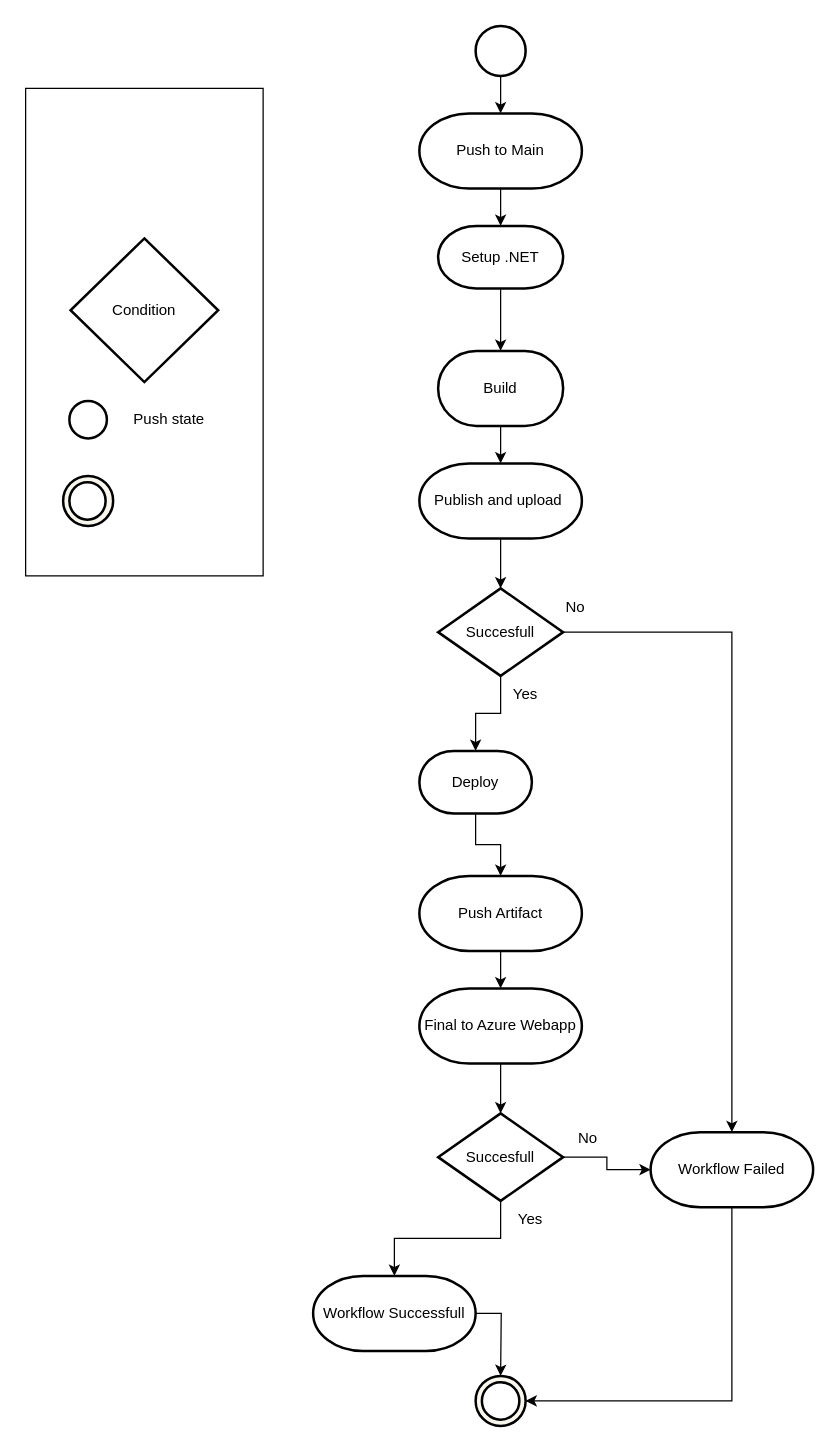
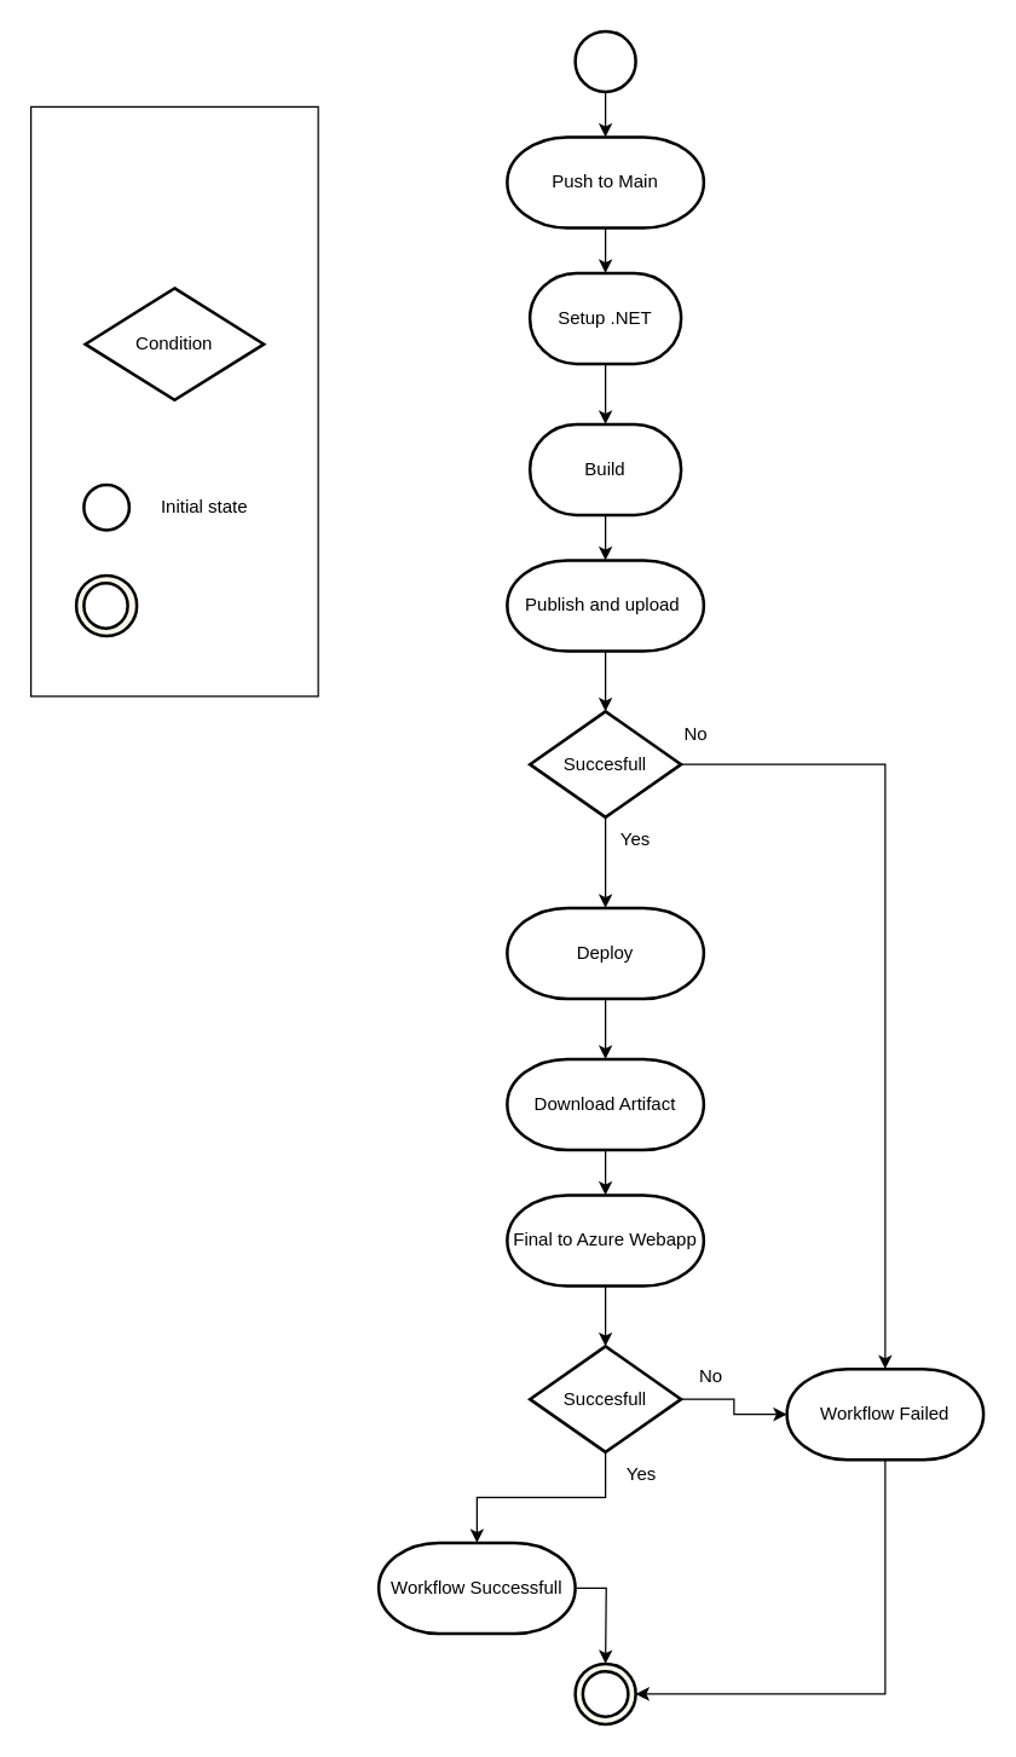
  <mxCell id="0" />
  <mxCell id="1" parent="0" />
  <mxCell id="2" value="" style="edgeStyle=orthogonalEdgeStyle;rounded=0;orthogonalLoop=1;jettySize=auto;html=1;" parent="1" source="3" target="5" edge="1"><mxGeometry relative="1" as="geometry" /></mxCell>
  <mxCell id="3" value="" style="strokeWidth=2;html=1;shape=mxgraph.flowchart.start_2;whiteSpace=wrap;" parent="1" vertex="1"><mxGeometry x="380" y="20" width="40" height="40" as="geometry" /></mxCell>
  <mxCell id="4" value="" style="edgeStyle=orthogonalEdgeStyle;rounded=0;orthogonalLoop=1;jettySize=auto;html=1;" parent="1" source="5" target="7" edge="1"><mxGeometry relative="1" as="geometry" /></mxCell>
  <mxCell id="5" value="Push to Main" style="strokeWidth=2;html=1;shape=mxgraph.flowchart.terminator;whiteSpace=wrap;" parent="1" vertex="1"><mxGeometry x="335" y="90" width="130" height="60" as="geometry" /></mxCell>
  <mxCell id="6" value="" style="edgeStyle=orthogonalEdgeStyle;rounded=0;orthogonalLoop=1;jettySize=auto;html=1;" parent="1" source="7" target="9" edge="1"><mxGeometry relative="1" as="geometry" /></mxCell>
- <mxCell id="7" value="Setup .NET" style="strokeWidth=2;html=1;shape=mxgraph.flowchart.terminator;whiteSpace=wrap;" parent="1" vertex="1"><mxGeometry x="350" y="180" width="100" height="50" as="geometry" /></mxCell>
+ <mxCell id="7" value="Setup .NET" style="strokeWidth=2;html=1;shape=mxgraph.flowchart.terminator;whiteSpace=wrap;" parent="1" vertex="1"><mxGeometry x="350" y="180" width="100" height="60" as="geometry" /></mxCell>
  <mxCell id="8" value="" style="edgeStyle=orthogonalEdgeStyle;rounded=0;orthogonalLoop=1;jettySize=auto;html=1;" parent="1" source="9" target="11" edge="1"><mxGeometry relative="1" as="geometry" /></mxCell>
  <mxCell id="9" value="Build" style="strokeWidth=2;html=1;shape=mxgraph.flowchart.terminator;whiteSpace=wrap;" parent="1" vertex="1"><mxGeometry x="350" y="280" width="100" height="60" as="geometry" /></mxCell>
  <mxCell id="10" value="" style="edgeStyle=orthogonalEdgeStyle;rounded=0;orthogonalLoop=1;jettySize=auto;html=1;" parent="1" source="11" target="16" edge="1"><mxGeometry relative="1" as="geometry" /></mxCell>
  <mxCell id="11" value="Publish and upload&amp;nbsp;" style="strokeWidth=2;html=1;shape=mxgraph.flowchart.terminator;whiteSpace=wrap;" parent="1" vertex="1"><mxGeometry x="335" y="370" width="130" height="60" as="geometry" /></mxCell>
  <mxCell id="12" value="" style="strokeWidth=2;html=1;shape=mxgraph.flowchart.start_2;whiteSpace=wrap;fillColor=#f9f7ed;strokeColor=#000000;" parent="1" vertex="1"><mxGeometry x="380" y="1100" width="40" height="40" as="geometry" /></mxCell>
  <mxCell id="13" value="" style="strokeWidth=2;html=1;shape=mxgraph.flowchart.start_2;whiteSpace=wrap;" parent="1" vertex="1"><mxGeometry x="385" y="1105" width="30" height="30" as="geometry" /></mxCell>
  <mxCell id="14" value="" style="edgeStyle=orthogonalEdgeStyle;rounded=0;orthogonalLoop=1;jettySize=auto;html=1;" parent="1" source="16" target="18" edge="1"><mxGeometry relative="1" as="geometry" /></mxCell>
  <mxCell id="15" value="" style="edgeStyle=orthogonalEdgeStyle;rounded=0;orthogonalLoop=1;jettySize=auto;html=1;" parent="1" source="16" target="28" edge="1"><mxGeometry relative="1" as="geometry" /></mxCell>
  <mxCell id="16" value="Succesfull" style="strokeWidth=2;html=1;shape=mxgraph.flowchart.decision;whiteSpace=wrap;" parent="1" vertex="1"><mxGeometry x="350" y="470" width="100" height="70" as="geometry" /></mxCell>
  <mxCell id="17" value="" style="edgeStyle=orthogonalEdgeStyle;rounded=0;orthogonalLoop=1;jettySize=auto;html=1;" parent="1" source="18" target="21" edge="1"><mxGeometry relative="1" as="geometry" /></mxCell>
- <mxCell id="18" value="Deploy" style="strokeWidth=2;html=1;shape=mxgraph.flowchart.terminator;whiteSpace=wrap;" parent="1" vertex="1"><mxGeometry x="335" y="600" width="90" height="50" as="geometry" /></mxCell>
+ <mxCell id="18" value="Deploy" style="strokeWidth=2;html=1;shape=mxgraph.flowchart.terminator;whiteSpace=wrap;" parent="1" vertex="1"><mxGeometry x="335" y="600" width="130" height="60" as="geometry" /></mxCell>
  <mxCell id="19" value="Yes" style="text;html=1;strokeColor=none;fillColor=none;align=center;verticalAlign=middle;whiteSpace=wrap;rounded=0;" parent="1" vertex="1"><mxGeometry x="394" y="960" width="60" height="30" as="geometry" /></mxCell>
  <mxCell id="20" value="" style="edgeStyle=orthogonalEdgeStyle;rounded=0;orthogonalLoop=1;jettySize=auto;html=1;" parent="1" source="21" target="23" edge="1"><mxGeometry relative="1" as="geometry" /></mxCell>
- <mxCell id="21" value="Push Artifact" style="strokeWidth=2;html=1;shape=mxgraph.flowchart.terminator;whiteSpace=wrap;" parent="1" vertex="1"><mxGeometry x="335" y="700" width="130" height="60" as="geometry" /></mxCell>
+ <mxCell id="21" value="Download Artifact" style="strokeWidth=2;html=1;shape=mxgraph.flowchart.terminator;whiteSpace=wrap;" parent="1" vertex="1"><mxGeometry x="335" y="700" width="130" height="60" as="geometry" /></mxCell>
  <mxCell id="22" value="" style="edgeStyle=orthogonalEdgeStyle;rounded=0;orthogonalLoop=1;jettySize=auto;html=1;" parent="1" source="23" target="25" edge="1"><mxGeometry relative="1" as="geometry" /></mxCell>
  <mxCell id="23" value="Final to Azure Webapp" style="strokeWidth=2;html=1;shape=mxgraph.flowchart.terminator;whiteSpace=wrap;" parent="1" vertex="1"><mxGeometry x="335" y="790" width="130" height="60" as="geometry" /></mxCell>
  <mxCell id="24" value="" style="edgeStyle=orthogonalEdgeStyle;rounded=0;orthogonalLoop=1;jettySize=auto;html=1;" parent="1" source="25" target="27" edge="1"><mxGeometry relative="1" as="geometry" /></mxCell>
  <mxCell id="25" value="Succesfull" style="strokeWidth=2;html=1;shape=mxgraph.flowchart.decision;whiteSpace=wrap;" parent="1" vertex="1"><mxGeometry x="350" y="890" width="100" height="70" as="geometry" /></mxCell>
  <mxCell id="26" value="" style="edgeStyle=orthogonalEdgeStyle;rounded=0;orthogonalLoop=1;jettySize=auto;html=1;" parent="1" source="27" edge="1"><mxGeometry relative="1" as="geometry"><mxPoint x="400" y="1100" as="targetPoint" /></mxGeometry></mxCell>
  <mxCell id="27" value="Workflow Successfull" style="strokeWidth=2;html=1;shape=mxgraph.flowchart.terminator;whiteSpace=wrap;" parent="1" vertex="1"><mxGeometry x="250" y="1020" width="130" height="60" as="geometry" /></mxCell>
  <mxCell id="28" value="Workflow Failed" style="strokeWidth=2;html=1;shape=mxgraph.flowchart.terminator;whiteSpace=wrap;" parent="1" vertex="1"><mxGeometry x="520" y="905" width="130" height="60" as="geometry" /></mxCell>
  <mxCell id="29" style="edgeStyle=orthogonalEdgeStyle;rounded=0;orthogonalLoop=1;jettySize=auto;html=1;entryX=0;entryY=0.5;entryDx=0;entryDy=0;entryPerimeter=0;" parent="1" source="25" target="28" edge="1"><mxGeometry relative="1" as="geometry" /></mxCell>
  <mxCell id="30" value="Yes" style="text;html=1;strokeColor=none;fillColor=none;align=center;verticalAlign=middle;whiteSpace=wrap;rounded=0;" parent="1" vertex="1"><mxGeometry x="390" y="540" width="60" height="30" as="geometry" /></mxCell>
  <mxCell id="31" style="edgeStyle=orthogonalEdgeStyle;rounded=0;orthogonalLoop=1;jettySize=auto;html=1;entryX=1;entryY=0.5;entryDx=0;entryDy=0;entryPerimeter=0;exitX=0.5;exitY=1;exitDx=0;exitDy=0;exitPerimeter=0;" parent="1" source="28" target="12" edge="1"><mxGeometry relative="1" as="geometry" /></mxCell>
  <mxCell id="32" value="No" style="text;html=1;strokeColor=none;fillColor=none;align=center;verticalAlign=middle;whiteSpace=wrap;rounded=0;" parent="1" vertex="1"><mxGeometry x="430" y="470" width="60" height="30" as="geometry" /></mxCell>
  <mxCell id="33" value="No" style="text;html=1;strokeColor=none;fillColor=none;align=center;verticalAlign=middle;whiteSpace=wrap;rounded=0;" parent="1" vertex="1"><mxGeometry x="440" y="895" width="60" height="30" as="geometry" /></mxCell>
  <mxCell id="34" value="" style="rounded=0;whiteSpace=wrap;html=1;fillColor=none;" vertex="1" parent="1"><mxGeometry x="20" y="70" width="190" height="390" as="geometry" /></mxCell>
- <mxCell id="35" value="Condition" style="strokeWidth=2;html=1;shape=mxgraph.flowchart.decision;whiteSpace=wrap;" vertex="1" parent="1"><mxGeometry x="55.94" y="190" width="118.12" height="115" as="geometry" /></mxCell>
+ <mxCell id="35" value="Condition" style="strokeWidth=2;html=1;shape=mxgraph.flowchart.decision;whiteSpace=wrap;" vertex="1" parent="1"><mxGeometry x="55.94" y="190" width="118.12" height="74" as="geometry" /></mxCell>
  <mxCell id="36" value="" style="strokeWidth=2;html=1;shape=mxgraph.flowchart.start_2;whiteSpace=wrap;" vertex="1" parent="1"><mxGeometry x="55" y="320" width="30" height="30" as="geometry" /></mxCell>
- <mxCell id="37" value="Push state" style="text;html=1;strokeColor=none;fillColor=none;align=center;verticalAlign=middle;whiteSpace=wrap;rounded=0;" vertex="1" parent="1"><mxGeometry x="105" y="320" width="60" height="30" as="geometry" /></mxCell>
+ <mxCell id="37" value="Initial state" style="text;html=1;strokeColor=none;fillColor=none;align=center;verticalAlign=middle;whiteSpace=wrap;rounded=0;" vertex="1" parent="1"><mxGeometry x="105" y="320" width="60" height="30" as="geometry" /></mxCell>
  <mxCell id="38" value="" style="strokeWidth=2;html=1;shape=mxgraph.flowchart.start_2;whiteSpace=wrap;fillColor=#f9f7ed;strokeColor=#000000;" vertex="1" parent="1"><mxGeometry x="50" y="380" width="40" height="40" as="geometry" /></mxCell>
  <mxCell id="39" value="" style="strokeWidth=2;html=1;shape=mxgraph.flowchart.start_2;whiteSpace=wrap;" vertex="1" parent="1"><mxGeometry x="55" y="385" width="29" height="30" as="geometry" /></mxCell>
